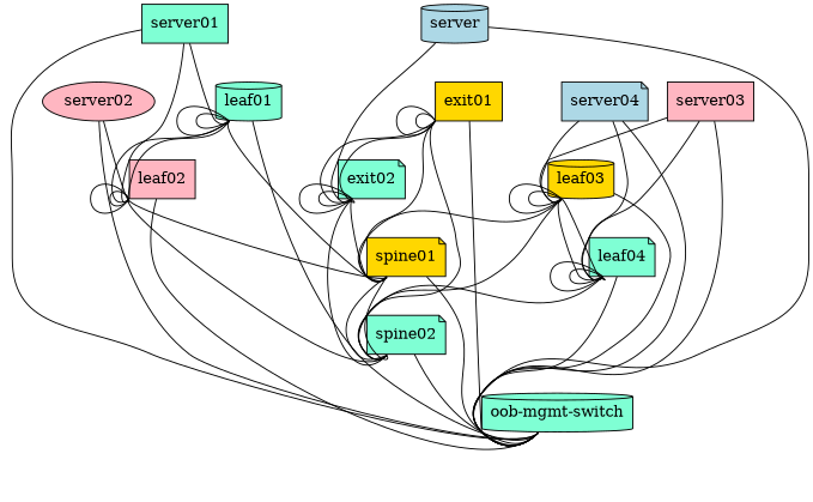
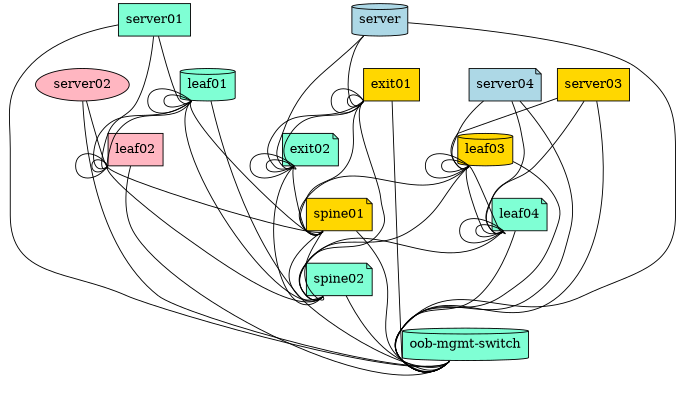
  graph {
    node [fillcolor=aquamarine shape=note style=filled]
    edge [headport=swp46 tailport=eth0]
    leaf01 [shape=cylinder]
    spine01 [fillcolor=gold]
    leaf02 [fillcolor=lightpink shape=box]
    spine02
    "oob-mgmt-switch" [shape=cylinder]
    leaf03 [fillcolor=gold shape=cylinder]
    leaf04
    exit01 [fillcolor=gold shape=box]
    exit02
    server01 [shape=box]
    server02 [fillcolor=lightpink shape=ellipse]
-   server03 [fillcolor=lightpink shape=box]
+   server03 [fillcolor=gold shape=box]
    server04 [fillcolor=lightblue]
    n14 [fillcolor=lightblue label=server shape=cylinder]
    leaf01 -- leaf01 [tailport=swp45]
    leaf01 -- leaf01 [headport=swp48 tailport=swp47]
    leaf01 -- spine01 [headport=swp1 tailport=swp51]
    leaf01 -- leaf02 [headport=swp49 tailport=swp49]
    leaf01 -- leaf02 [headport=swp50 tailport=swp50]
+   leaf01 -- spine02 [headport=swp1 tailport=swp52]
    leaf01 -- "oob-mgmt-switch" [headport=swp6]
    spine01 -- spine02 [headport=swp31 tailport=swp31]
    spine01 -- spine02 [headport=swp32 tailport=swp32]
    spine01 -- "oob-mgmt-switch" [headport=swp10]
    leaf02 -- spine01 [headport=swp2 tailport=swp51]
    leaf02 -- leaf02 [tailport=swp45]
    leaf02 -- leaf02 [headport=swp48 tailport=swp47]
    leaf02 -- spine02 [headport=swp2 tailport=swp52]
    leaf02 -- "oob-mgmt-switch" [headport=swp7]
    spine02 -- "oob-mgmt-switch" [headport=swp11]
    leaf03 -- spine01 [headport=swp3 tailport=swp51]
    leaf03 -- spine02 [headport=swp3 tailport=swp52]
    leaf03 -- "oob-mgmt-switch" [headport=swp8]
    leaf03 -- leaf03 [tailport=swp45]
    leaf03 -- leaf03 [headport=swp48 tailport=swp47]
    leaf03 -- leaf04 [headport=swp49 tailport=swp49]
    leaf03 -- leaf04 [headport=swp50 tailport=swp50]
    leaf04 -- spine02 [headport=swp4 tailport=swp52]
    leaf04 -- "oob-mgmt-switch" [headport=swp9]
    leaf04 -- leaf04 [tailport=swp45]
    leaf04 -- leaf04 [headport=swp48 tailport=swp47]
    exit01 -- spine01 [headport=swp30 tailport=swp51]
    exit01 -- spine02 [headport=swp30 tailport=swp52]
    exit01 -- "oob-mgmt-switch" [headport=swp12]
    exit01 -- exit01 [tailport=swp45]
    exit01 -- exit01 [headport=swp48 tailport=swp47]
    exit01 -- exit02 [headport=swp49 tailport=swp49]
    exit01 -- exit02 [headport=swp50 tailport=swp50]
    exit02 -- spine01 [headport=swp29 tailport=swp51]
    exit02 -- spine02 [headport=swp29 tailport=swp52]
    exit02 -- exit02 [tailport=swp45]
    exit02 -- exit02 [headport=swp48 tailport=swp47]
    server01 -- leaf01 [headport=swp1 tailport=eth1]
    server01 -- leaf02 [headport=swp1 tailport=eth2]
    server01 -- "oob-mgmt-switch" [headport=swp2]
    server02 -- leaf02 [headport=swp2 tailport=eth2]
    server02 -- "oob-mgmt-switch" [headport=swp3]
    server03 -- "oob-mgmt-switch" [headport=swp4]
    server03 -- leaf03 [headport=swp1 tailport=eth1]
    server03 -- leaf04 [headport=swp1 tailport=eth2]
    server04 -- "oob-mgmt-switch" [headport=swp5]
    server04 -- leaf03 [headport=swp2 tailport=eth1]
    server04 -- leaf04 [headport=swp2 tailport=eth2]
    n14 -- "oob-mgmt-switch" [headport=swp15]
+   n14 -- exit01 [headport=swp44 tailport=swp1]
    n14 -- exit02 [headport=swp44 tailport=swp2]
  }
